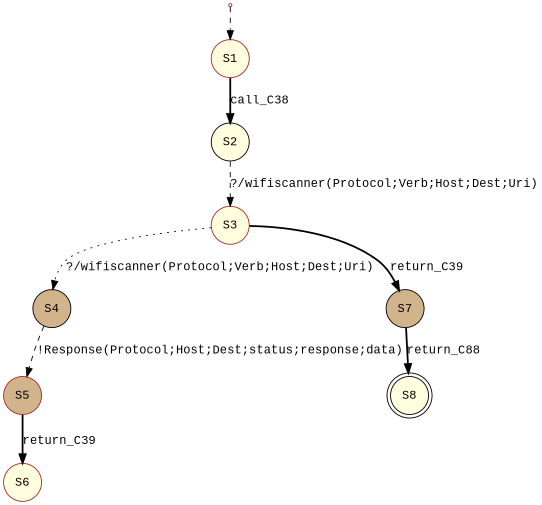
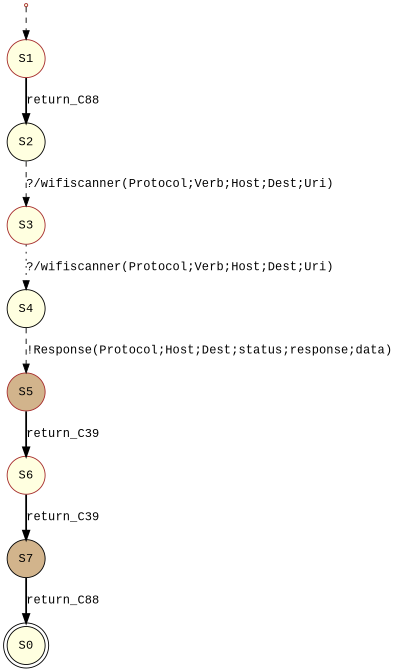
  digraph {
    fontname="Liberation Mono"
    node [color=brown fillcolor=lightyellow fontname="Liberation Mono" shape=circle style=filled]
    edge [fontname="Liberation Mono" style=bold]
    S00 [shape=point]
    n2 [label=S1]
    n3 [color=black label=S2]
    n4 [label=S3]
-   n5 [color=black fillcolor=tan label=S4]
+   n5 [color=black label=S4]
    n6 [fillcolor=tan label=S5]
    n7 [label=S6]
    n8 [color=black fillcolor=tan label=S7]
-   n9 [color=black label=S8 shape=doublecircle]
+   n9 [color=black label=S0 shape=doublecircle]
    S00 -> n2 [style=dashed]
-   n2 -> n3 [label=call_C38]
+   n2 -> n3 [label=return_C88]
    n3 -> n4 [label="?/wifiscanner(Protocol;Verb;Host;Dest;Uri)" style=dashed]
    n4 -> n5 [label="?/wifiscanner(Protocol;Verb;Host;Dest;Uri)" style=dotted]
    n5 -> n6 [label="!Response(Protocol;Host;Dest;status;response;data)" style=dashed]
    n6 -> n7 [label=return_C39]
-   n4 -> n8 [label=return_C39]
+   n7 -> n8 [label=return_C39]
    n8 -> n9 [label=return_C88]
  }
